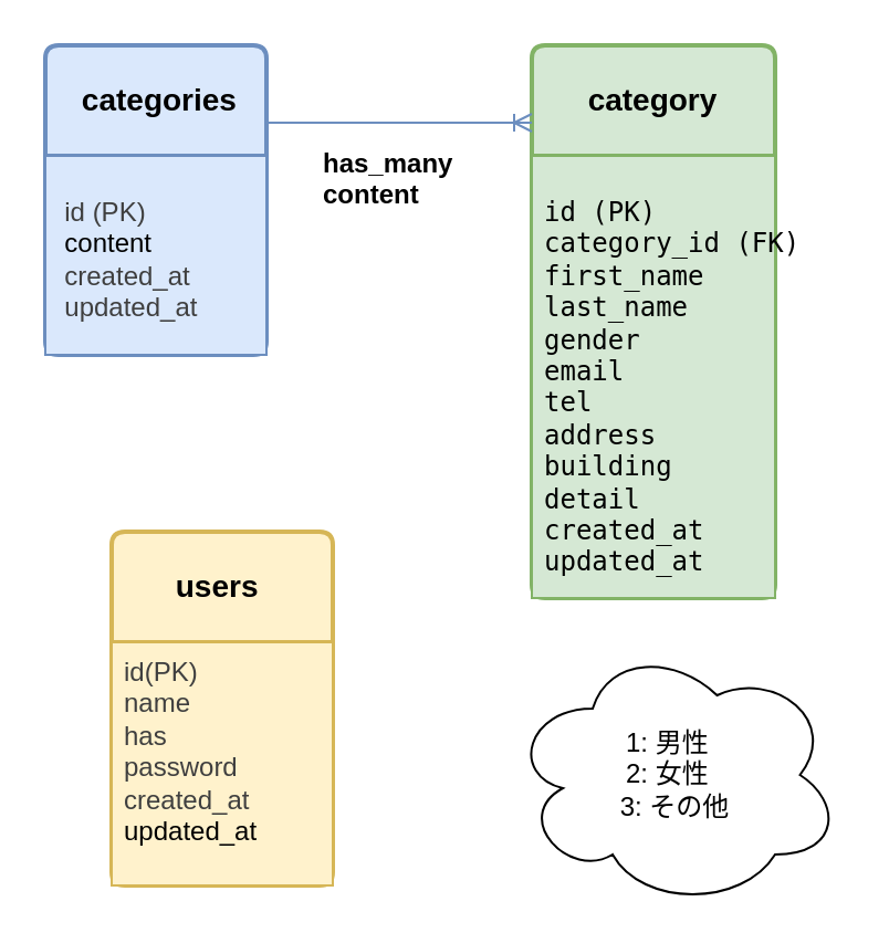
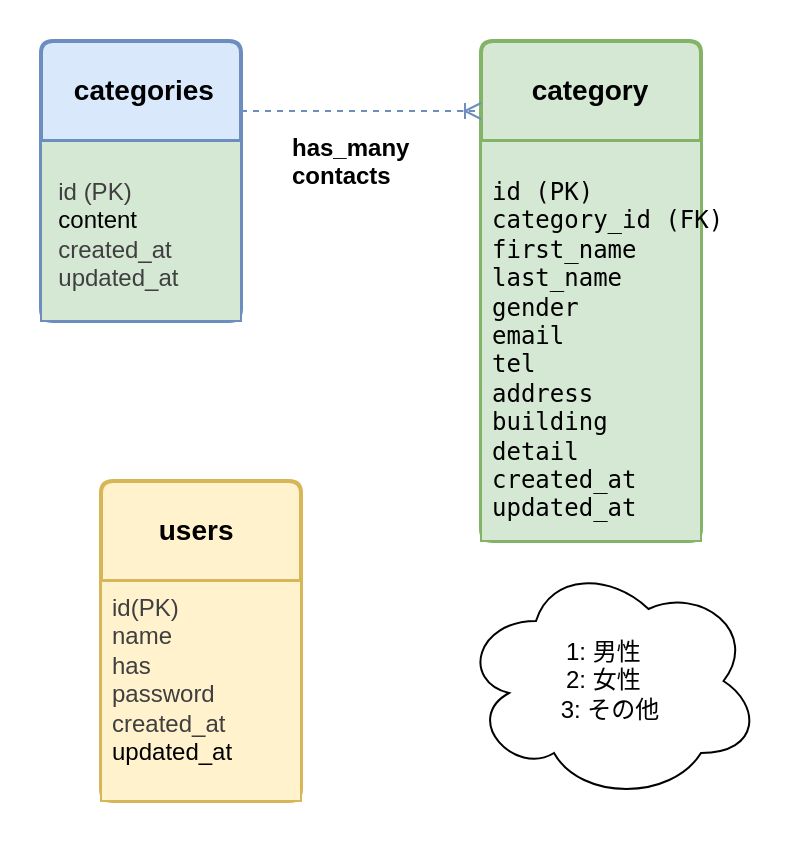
  <mxCell id="0" />
  <mxCell id="1" parent="0" />
  <mxCell id="2" style="edgeStyle=none;html=1;" edge="1" parent="1" source="7" target="6"><mxGeometry relative="1" as="geometry" /></mxCell>
  <mxCell id="3" style="edgeStyle=none;html=1;" edge="1" parent="1" source="7" target="6"><mxGeometry relative="1" as="geometry" /></mxCell>
  <mxCell id="4" value="&lt;span&gt;category&lt;/span&gt;" style="swimlane;childLayout=stackLayout;horizontal=1;startSize=50;horizontalStack=0;rounded=1;fontSize=14;fontStyle=1;strokeWidth=2;resizeParent=0;resizeLast=1;shadow=0;dashed=0;align=center;arcSize=4;whiteSpace=wrap;html=1;verticalAlign=middle;fillColor=#d5e8d4;strokeColor=#82b366;" vertex="1" parent="1"><mxGeometry x="240" y="20" width="110" height="250" as="geometry"><mxRectangle x="330" y="270" width="100" height="50" as="alternateBounds" /></mxGeometry></mxCell>
  <mxCell id="5" value="&lt;pre style=&quot;&quot;&gt;id (PK) &lt;br&gt;category_id (FK) &lt;br&gt;first_name &lt;br&gt;last_name&lt;br&gt;gender&lt;br&gt;email&lt;br&gt;tel&lt;br&gt;address&lt;br&gt;building&lt;br&gt;detail&lt;br&gt;created_at&lt;br&gt;updated_at&lt;/pre&gt;&lt;pre&gt;&lt;pre&gt;&lt;div&gt; &lt;/div&gt;&lt;/pre&gt;&lt;/pre&gt;" style="align=left;strokeColor=#82b366;fillColor=#d5e8d4;spacingLeft=4;fontSize=12;verticalAlign=top;resizable=0;rotatable=0;part=1;html=1;" vertex="1" parent="4"><mxGeometry y="50" width="110" height="200" as="geometry" /></mxCell>
  <mxCell id="6" value="&lt;pre&gt;&lt;span&gt;&lt;font face=&quot;Helvetica&quot;&gt; categories&lt;/font&gt;&lt;/span&gt;&lt;/pre&gt;" style="swimlane;childLayout=stackLayout;horizontal=1;startSize=50;horizontalStack=0;rounded=1;fontSize=14;fontStyle=1;strokeWidth=2;resizeParent=0;resizeLast=1;shadow=0;dashed=0;align=center;arcSize=4;whiteSpace=wrap;html=1;labelBackgroundColor=none;fillColor=#dae8fc;strokeColor=#6c8ebf;fillStyle=auto;" vertex="1" parent="1"><mxGeometry x="20" y="20" width="100" height="140" as="geometry" /></mxCell>
- <mxCell id="7" value="&lt;pre&gt;&lt;div style=&quot;text-align: justify;&quot;&gt;&lt;span style=&quot;color: rgb(63, 63, 63); white-space-collapse: collapse;&quot;&gt;&lt;font style=&quot;&quot; face=&quot;Helvetica&quot;&gt;id (PK)&amp;nbsp; &amp;nbsp;&amp;nbsp;&lt;/font&gt;&lt;/span&gt;&lt;/div&gt;&lt;div style=&quot;text-align: justify;&quot;&gt;&lt;font style=&quot;&quot; face=&quot;Helvetica&quot;&gt;content&lt;/font&gt;&lt;/div&gt;&lt;div style=&quot;text-align: justify;&quot;&gt;&lt;span style=&quot;color: rgb(63, 63, 63); white-space-collapse: collapse;&quot;&gt;&lt;font face=&quot;Helvetica&quot;&gt;created_at&amp;nbsp; &amp;nbsp; &amp;nbsp; &amp;nbsp; &amp;nbsp;&lt;/font&gt;&lt;/span&gt;&lt;/div&gt;&lt;div style=&quot;text-align: justify;&quot;&gt;&lt;span style=&quot;color: rgb(63, 63, 63); white-space-collapse: collapse;&quot;&gt;&lt;font style=&quot;&quot; face=&quot;Helvetica&quot;&gt;updated_at&lt;/font&gt;&lt;/span&gt;&lt;/div&gt;&lt;/pre&gt;" style="align=center;strokeColor=#6c8ebf;fillColor=#dae8fc;spacingLeft=4;fontSize=12;verticalAlign=top;resizable=0;rotatable=0;part=1;html=1;labelBackgroundColor=none;" vertex="1" parent="6"><mxGeometry y="50" width="100" height="90" as="geometry" /></mxCell>
+ <mxCell id="7" value="&lt;pre&gt;&lt;div style=&quot;text-align: justify;&quot;&gt;&lt;span style=&quot;color: rgb(63, 63, 63); white-space-collapse: collapse;&quot;&gt;&lt;font style=&quot;&quot; face=&quot;Helvetica&quot;&gt;id (PK)&amp;nbsp; &amp;nbsp;&amp;nbsp;&lt;/font&gt;&lt;/span&gt;&lt;/div&gt;&lt;div style=&quot;text-align: justify;&quot;&gt;&lt;font style=&quot;&quot; face=&quot;Helvetica&quot;&gt;content&lt;/font&gt;&lt;/div&gt;&lt;div style=&quot;text-align: justify;&quot;&gt;&lt;span style=&quot;color: rgb(63, 63, 63); white-space-collapse: collapse;&quot;&gt;&lt;font face=&quot;Helvetica&quot;&gt;created_at&amp;nbsp; &amp;nbsp; &amp;nbsp; &amp;nbsp; &amp;nbsp;&lt;/font&gt;&lt;/span&gt;&lt;/div&gt;&lt;div style=&quot;text-align: justify;&quot;&gt;&lt;span style=&quot;color: rgb(63, 63, 63); white-space-collapse: collapse;&quot;&gt;&lt;font style=&quot;&quot; face=&quot;Helvetica&quot;&gt;updated_at&lt;/font&gt;&lt;/span&gt;&lt;/div&gt;&lt;/pre&gt;" style="align=center;strokeColor=#6c8ebf;fillColor=#d5e8d4;spacingLeft=4;fontSize=12;verticalAlign=top;resizable=0;rotatable=0;part=1;html=1;labelBackgroundColor=none;" vertex="1" parent="6"><mxGeometry y="50" width="100" height="90" as="geometry" /></mxCell>
  <mxCell id="8" value="&lt;pre&gt;&lt;font face=&quot;Helvetica&quot;&gt;users &lt;/font&gt;&lt;/pre&gt;" style="swimlane;childLayout=stackLayout;horizontal=1;startSize=50;horizontalStack=0;rounded=1;fontSize=14;fontStyle=1;strokeWidth=2;resizeParent=0;resizeLast=1;shadow=0;dashed=0;align=center;arcSize=4;whiteSpace=wrap;html=1;fillColor=#fff2cc;strokeColor=#d6b656;fontColor=default;swimlaneFillColor=none;labelBackgroundColor=none;" vertex="1" parent="1"><mxGeometry x="50" y="240" width="100" height="160" as="geometry" /></mxCell>
  <mxCell id="9" value="&lt;div style=&quot;&quot;&gt;&lt;span style=&quot;&quot;&gt;&lt;span style=&quot;color: rgb(63, 63, 63);&quot;&gt;id&lt;/span&gt;&lt;span style=&quot;color: rgb(63, 63, 63); text-align: justify;&quot;&gt;(PK)&amp;nbsp;&lt;/span&gt;&lt;/span&gt;&lt;/div&gt;&lt;div style=&quot;&quot;&gt;&lt;span style=&quot;color: rgb(63, 63, 63);&quot;&gt;name&lt;/span&gt;&lt;/div&gt;&lt;div style=&quot;&quot;&gt;&lt;span style=&quot;color: rgb(63, 63, 63);&quot;&gt;has&lt;/span&gt;&lt;/div&gt;&lt;div style=&quot;&quot;&gt;&lt;span style=&quot;color: rgb(63, 63, 63);&quot;&gt;password&lt;/span&gt;&lt;/div&gt;&lt;div style=&quot;&quot;&gt;&lt;span style=&quot;color: rgb(63, 63, 63);&quot;&gt;created_at&lt;/span&gt;&lt;/div&gt;&lt;div style=&quot;&quot;&gt;&lt;span style=&quot;&quot;&gt;updated_at&lt;/span&gt;&lt;/div&gt;&lt;div&gt;&lt;br&gt;&lt;/div&gt;" style="align=left;strokeColor=#d6b656;fillColor=#fff2cc;spacingLeft=4;fontSize=12;verticalAlign=top;resizable=0;rotatable=0;part=1;html=1;labelBackgroundColor=#FFF2CC;" vertex="1" parent="8"><mxGeometry y="50" width="100" height="110" as="geometry" /></mxCell>
- <mxCell id="10" value="" style="edgeStyle=entityRelationEdgeStyle;fontSize=12;html=1;endArrow=ERoneToMany;exitX=1;exitY=0.25;exitDx=0;exitDy=0;entryX=0;entryY=0.14;entryDx=0;entryDy=0;entryPerimeter=0;fillColor=#dae8fc;strokeColor=#6c8ebf;" edge="1" parent="1" source="6" target="4"><mxGeometry width="100" height="100" relative="1" as="geometry"><mxPoint x="120" y="370" as="sourcePoint" /><mxPoint x="230" y="55" as="targetPoint" /><Array as="points"><mxPoint x="230" y="55" /></Array></mxGeometry></mxCell>
- <mxCell id="11" value="&lt;div&gt;&lt;font color=&quot;#000000&quot;&gt;1: 男性&amp;nbsp;&amp;nbsp;&lt;/font&gt;&lt;/div&gt;&lt;div&gt;&lt;font color=&quot;#000000&quot;&gt;2: 女性&amp;nbsp;&amp;nbsp;&lt;/font&gt;&lt;/div&gt;&lt;div&gt;&lt;font color=&quot;#000000&quot;&gt;3: その他&lt;/font&gt;&lt;/div&gt;" style="ellipse;shape=cloud;whiteSpace=wrap;html=1;align=center;" vertex="1" parent="1"><mxGeometry x="230" y="290" width="150" height="120" as="geometry" /></mxCell>
- <mxCell id="12" value="&lt;b&gt;has_many&lt;/b&gt;&lt;div&gt;&lt;b&gt;content&lt;/b&gt;&lt;/div&gt;" style="text;strokeColor=none;fillColor=none;spacingLeft=4;spacingRight=4;overflow=hidden;rotatable=0;points=[[0,0.5],[1,0.5]];portConstraint=eastwest;fontSize=12;whiteSpace=wrap;html=1;" vertex="1" parent="1"><mxGeometry x="140" y="60" width="70" height="40" as="geometry" /></mxCell>
+ <mxCell id="10" value="" style="edgeStyle=entityRelationEdgeStyle;fontSize=12;html=1;endArrow=ERoneToMany;exitX=1;exitY=0.25;exitDx=0;exitDy=0;entryX=0;entryY=0.14;entryDx=0;entryDy=0;entryPerimeter=0;fillColor=#dae8fc;strokeColor=#6c8ebf;dashed=1;" edge="1" parent="1" source="6" target="4"><mxGeometry width="100" height="100" relative="1" as="geometry"><mxPoint x="120" y="370" as="sourcePoint" /><mxPoint x="230" y="55" as="targetPoint" /><Array as="points"><mxPoint x="230" y="55" /></Array></mxGeometry></mxCell>
+ <mxCell id="11" value="&lt;div&gt;&lt;font color=&quot;#000000&quot;&gt;1: 男性&amp;nbsp;&amp;nbsp;&lt;/font&gt;&lt;/div&gt;&lt;div&gt;&lt;font color=&quot;#000000&quot;&gt;2: 女性&amp;nbsp;&amp;nbsp;&lt;/font&gt;&lt;/div&gt;&lt;div&gt;&lt;font color=&quot;#000000&quot;&gt;3: その他&lt;/font&gt;&lt;/div&gt;" style="ellipse;shape=cloud;whiteSpace=wrap;html=1;align=center;" vertex="1" parent="1"><mxGeometry x="230" y="280" width="150" height="120" as="geometry" /></mxCell>
+ <mxCell id="12" value="&lt;b&gt;has_many&lt;/b&gt;&lt;div&gt;&lt;b&gt;contacts&lt;/b&gt;&lt;/div&gt;" style="text;strokeColor=none;fillColor=none;spacingLeft=4;spacingRight=4;overflow=hidden;rotatable=0;points=[[0,0.5],[1,0.5]];portConstraint=eastwest;fontSize=12;whiteSpace=wrap;html=1;" vertex="1" parent="1"><mxGeometry x="140" y="60" width="70" height="40" as="geometry" /></mxCell>
